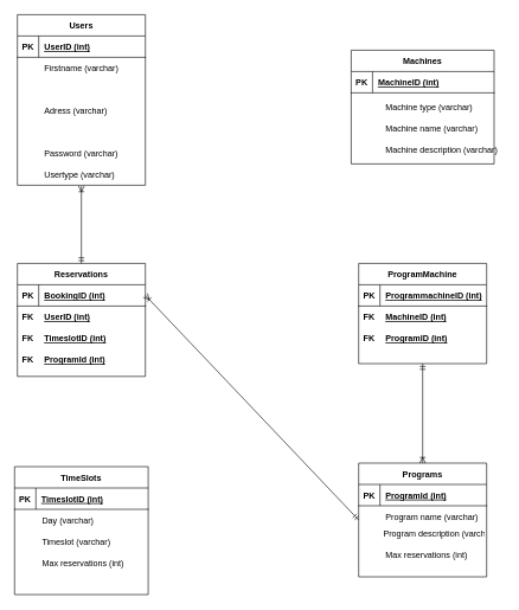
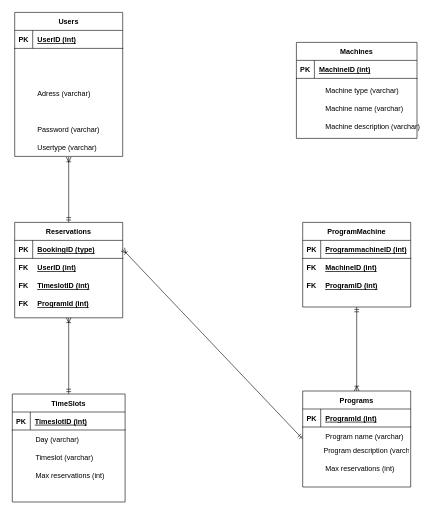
  <mxCell id="0" />
  <mxCell id="1" parent="0" />
  <mxCell id="2" value="Users" style="shape=table;startSize=30;container=1;collapsible=1;childLayout=tableLayout;fixedRows=1;rowLines=0;fontStyle=1;align=center;resizeLast=1;" parent="1" vertex="1"><mxGeometry x="24" y="20" width="180" height="240" as="geometry" /></mxCell>
  <mxCell id="3" value="" style="shape=tableRow;horizontal=0;startSize=0;swimlaneHead=0;swimlaneBody=0;fillColor=none;collapsible=0;dropTarget=0;points=[[0,0.5],[1,0.5]];portConstraint=eastwest;top=0;left=0;right=0;bottom=1;" parent="2" vertex="1"><mxGeometry y="30" width="180" height="30" as="geometry" /></mxCell>
  <mxCell id="4" value="PK" style="shape=partialRectangle;connectable=0;fillColor=none;top=0;left=0;bottom=0;right=0;fontStyle=1;overflow=hidden;" parent="3" vertex="1"><mxGeometry width="30" height="30" as="geometry"><mxRectangle width="30" height="30" as="alternateBounds" /></mxGeometry></mxCell>
  <mxCell id="5" value="UserID (int)" style="shape=partialRectangle;connectable=0;fillColor=none;top=0;left=0;bottom=0;right=0;align=left;spacingLeft=6;fontStyle=5;overflow=hidden;" parent="3" vertex="1"><mxGeometry x="30" width="150" height="30" as="geometry"><mxRectangle width="150" height="30" as="alternateBounds" /></mxGeometry></mxCell>
  <mxCell id="6" value="Reservations" style="shape=table;startSize=30;container=1;collapsible=1;childLayout=tableLayout;fixedRows=1;rowLines=0;fontStyle=1;align=center;resizeLast=1;" parent="1" vertex="1"><mxGeometry x="24" y="370" width="180" height="159" as="geometry" /></mxCell>
  <mxCell id="7" value="" style="shape=tableRow;horizontal=0;startSize=0;swimlaneHead=0;swimlaneBody=0;fillColor=none;collapsible=0;dropTarget=0;points=[[0,0.5],[1,0.5]];portConstraint=eastwest;top=0;left=0;right=0;bottom=1;" parent="6" vertex="1"><mxGeometry y="30" width="180" height="30" as="geometry" /></mxCell>
  <mxCell id="8" value="PK" style="shape=partialRectangle;connectable=0;fillColor=none;top=0;left=0;bottom=0;right=0;fontStyle=1;overflow=hidden;" parent="7" vertex="1"><mxGeometry width="30" height="30" as="geometry"><mxRectangle width="30" height="30" as="alternateBounds" /></mxGeometry></mxCell>
- <mxCell id="9" value="BookingID (int)" style="shape=partialRectangle;connectable=0;fillColor=none;top=0;left=0;bottom=0;right=0;align=left;spacingLeft=6;fontStyle=5;overflow=hidden;" parent="7" vertex="1"><mxGeometry x="30" width="150" height="30" as="geometry"><mxRectangle width="150" height="30" as="alternateBounds" /></mxGeometry></mxCell>
+ <mxCell id="9" value="BookingID (type)" style="shape=partialRectangle;connectable=0;fillColor=none;top=0;left=0;bottom=0;right=0;align=left;spacingLeft=6;fontStyle=5;overflow=hidden;" parent="7" vertex="1"><mxGeometry x="30" width="150" height="30" as="geometry"><mxRectangle width="150" height="30" as="alternateBounds" /></mxGeometry></mxCell>
  <mxCell id="10" value="TimeSlots" style="shape=table;startSize=30;container=1;collapsible=1;childLayout=tableLayout;fixedRows=1;rowLines=0;fontStyle=1;align=center;resizeLast=1;" parent="1" vertex="1"><mxGeometry x="20" y="656" width="188" height="180" as="geometry" /></mxCell>
  <mxCell id="11" value="" style="shape=tableRow;horizontal=0;startSize=0;swimlaneHead=0;swimlaneBody=0;fillColor=none;collapsible=0;dropTarget=0;points=[[0,0.5],[1,0.5]];portConstraint=eastwest;top=0;left=0;right=0;bottom=1;" parent="10" vertex="1"><mxGeometry y="30" width="188" height="30" as="geometry" /></mxCell>
  <mxCell id="12" value="PK" style="shape=partialRectangle;connectable=0;fillColor=none;top=0;left=0;bottom=0;right=0;fontStyle=1;overflow=hidden;" parent="11" vertex="1"><mxGeometry width="30" height="30" as="geometry"><mxRectangle width="30" height="30" as="alternateBounds" /></mxGeometry></mxCell>
  <mxCell id="13" value="TimeslotID (int)" style="shape=partialRectangle;connectable=0;fillColor=none;top=0;left=0;bottom=0;right=0;align=left;spacingLeft=6;fontStyle=5;overflow=hidden;" parent="11" vertex="1"><mxGeometry x="30" width="158" height="30" as="geometry"><mxRectangle width="158" height="30" as="alternateBounds" /></mxGeometry></mxCell>
  <mxCell id="14" value="Machines" style="shape=table;startSize=30;container=1;collapsible=1;childLayout=tableLayout;fixedRows=1;rowLines=0;fontStyle=1;align=center;resizeLast=1;" parent="1" vertex="1"><mxGeometry x="493.5" y="70" width="201" height="160" as="geometry" /></mxCell>
  <mxCell id="15" value="" style="shape=tableRow;horizontal=0;startSize=0;swimlaneHead=0;swimlaneBody=0;fillColor=none;collapsible=0;dropTarget=0;points=[[0,0.5],[1,0.5]];portConstraint=eastwest;top=0;left=0;right=0;bottom=1;" parent="14" vertex="1"><mxGeometry y="30" width="201" height="30" as="geometry" /></mxCell>
  <mxCell id="16" value="PK" style="shape=partialRectangle;connectable=0;fillColor=none;top=0;left=0;bottom=0;right=0;fontStyle=1;overflow=hidden;" parent="15" vertex="1"><mxGeometry width="30" height="30" as="geometry"><mxRectangle width="30" height="30" as="alternateBounds" /></mxGeometry></mxCell>
  <mxCell id="17" value="MachineID (int)" style="shape=partialRectangle;connectable=0;fillColor=none;top=0;left=0;bottom=0;right=0;align=left;spacingLeft=6;fontStyle=5;overflow=hidden;" parent="15" vertex="1"><mxGeometry x="30" width="171" height="30" as="geometry"><mxRectangle width="171" height="30" as="alternateBounds" /></mxGeometry></mxCell>
  <mxCell id="18" value="Password (varchar)" style="shape=partialRectangle;connectable=0;fillColor=none;top=0;left=0;bottom=0;right=0;align=left;spacingLeft=6;overflow=hidden;" parent="1" vertex="1"><mxGeometry x="54" y="200" width="150" height="30" as="geometry"><mxRectangle width="150" height="30" as="alternateBounds" /></mxGeometry></mxCell>
  <mxCell id="19" value="" style="fontSize=12;html=1;endArrow=ERoneToMany;startArrow=ERmandOne;rounded=0;exitX=0.5;exitY=0;exitDx=0;exitDy=0;" parent="1" edge="1" source="6"><mxGeometry width="100" height="100" relative="1" as="geometry"><mxPoint x="247" y="298" as="sourcePoint" /><mxPoint x="114" y="261" as="targetPoint" /><Array as="points" /></mxGeometry></mxCell>
+ <mxCell id="20" value="" style="fontSize=12;html=1;endArrow=ERoneToMany;startArrow=ERmandOne;rounded=0;exitX=0.5;exitY=0;exitDx=0;exitDy=0;entryX=0.5;entryY=1;entryDx=0;entryDy=0;" parent="1" source="10" edge="1" target="6"><mxGeometry width="100" height="100" relative="1" as="geometry"><mxPoint x="124" y="270" as="sourcePoint" /><mxPoint x="114" y="670" as="targetPoint" /><Array as="points" /></mxGeometry></mxCell>
  <mxCell id="21" value="Usertype (varchar)" style="shape=partialRectangle;connectable=0;fillColor=none;top=0;left=0;bottom=0;right=0;align=left;spacingLeft=6;overflow=hidden;" parent="1" vertex="1"><mxGeometry x="54" y="230" width="150" height="30" as="geometry"><mxRectangle width="150" height="30" as="alternateBounds" /></mxGeometry></mxCell>
  <mxCell id="22" value="Day (varchar)" style="shape=partialRectangle;connectable=0;fillColor=none;top=0;left=0;bottom=0;right=0;align=left;spacingLeft=6;overflow=hidden;" parent="1" vertex="1"><mxGeometry x="51" y="716" width="150" height="30" as="geometry"><mxRectangle width="150" height="30" as="alternateBounds" /></mxGeometry></mxCell>
  <mxCell id="23" value="Timeslot (varchar)" style="shape=partialRectangle;connectable=0;fillColor=none;top=0;left=0;bottom=0;right=0;align=left;spacingLeft=6;overflow=hidden;" parent="1" vertex="1"><mxGeometry x="51" y="746" width="150" height="30" as="geometry"><mxRectangle width="150" height="30" as="alternateBounds" /></mxGeometry></mxCell>
  <mxCell id="24" value="Max reservations (int)" style="shape=partialRectangle;connectable=0;fillColor=none;top=0;left=0;bottom=0;right=0;align=left;spacingLeft=6;overflow=hidden;" parent="1" vertex="1"><mxGeometry x="51" y="776" width="150" height="30" as="geometry"><mxRectangle width="150" height="30" as="alternateBounds" /></mxGeometry></mxCell>
- <mxCell id="25" value="Firstname (varchar)" style="shape=partialRectangle;connectable=0;fillColor=none;top=0;left=0;bottom=0;right=0;align=left;spacingLeft=6;overflow=hidden;" parent="1" vertex="1"><mxGeometry x="54" y="80" width="150" height="30" as="geometry"><mxRectangle width="150" height="30" as="alternateBounds" /></mxGeometry></mxCell>
  <mxCell id="26" value="Adress (varchar)" style="shape=partialRectangle;connectable=0;fillColor=none;top=0;left=0;bottom=0;right=0;align=left;spacingLeft=6;overflow=hidden;" parent="1" vertex="1"><mxGeometry x="54" y="140" width="150" height="30" as="geometry"><mxRectangle width="150" height="30" as="alternateBounds" /></mxGeometry></mxCell>
  <mxCell id="27" value="UserID (int)" style="shape=partialRectangle;connectable=0;fillColor=none;top=0;left=0;bottom=0;right=0;align=left;spacingLeft=6;fontStyle=5;overflow=hidden;" parent="1" vertex="1"><mxGeometry x="54" y="430" width="150" height="30" as="geometry"><mxRectangle width="150" height="30" as="alternateBounds" /></mxGeometry></mxCell>
  <mxCell id="28" value="TimeslotID (int)" style="shape=partialRectangle;connectable=0;fillColor=none;top=0;left=0;bottom=0;right=0;align=left;spacingLeft=6;fontStyle=5;overflow=hidden;" parent="1" vertex="1"><mxGeometry x="54" y="460" width="150" height="30" as="geometry"><mxRectangle width="150" height="30" as="alternateBounds" /></mxGeometry></mxCell>
  <mxCell id="29" value="ProgramId (int)" style="shape=partialRectangle;connectable=0;fillColor=none;top=0;left=0;bottom=0;right=0;align=left;spacingLeft=6;fontStyle=5;overflow=hidden;" parent="1" vertex="1"><mxGeometry x="54" y="490" width="150" height="30" as="geometry"><mxRectangle width="150" height="30" as="alternateBounds" /></mxGeometry></mxCell>
  <mxCell id="30" value="FK" style="shape=partialRectangle;connectable=0;fillColor=none;top=0;left=0;bottom=0;right=0;fontStyle=1;overflow=hidden;" parent="1" vertex="1"><mxGeometry x="24" y="430" width="30" height="30" as="geometry"><mxRectangle width="30" height="30" as="alternateBounds" /></mxGeometry></mxCell>
  <mxCell id="31" value="FK" style="shape=partialRectangle;connectable=0;fillColor=none;top=0;left=0;bottom=0;right=0;fontStyle=1;overflow=hidden;" parent="1" vertex="1"><mxGeometry x="24" y="460" width="30" height="30" as="geometry"><mxRectangle width="30" height="30" as="alternateBounds" /></mxGeometry></mxCell>
  <mxCell id="32" value="FK" style="shape=partialRectangle;connectable=0;fillColor=none;top=0;left=0;bottom=0;right=0;fontStyle=1;overflow=hidden;" parent="1" vertex="1"><mxGeometry x="24" y="490" width="30" height="30" as="geometry"><mxRectangle width="30" height="30" as="alternateBounds" /></mxGeometry></mxCell>
  <mxCell id="33" value="Machine type (varchar)" style="shape=partialRectangle;connectable=0;fillColor=none;top=0;left=0;bottom=0;right=0;align=left;spacingLeft=6;overflow=hidden;" parent="1" vertex="1"><mxGeometry x="534" y="135" width="150" height="30" as="geometry"><mxRectangle width="150" height="30" as="alternateBounds" /></mxGeometry></mxCell>
  <mxCell id="34" value="ProgramMachine" style="shape=table;startSize=30;container=1;collapsible=1;childLayout=tableLayout;fixedRows=1;rowLines=0;fontStyle=1;align=center;resizeLast=1;" vertex="1" parent="1"><mxGeometry x="504" y="370" width="180" height="141" as="geometry" /></mxCell>
  <mxCell id="35" value="" style="shape=tableRow;horizontal=0;startSize=0;swimlaneHead=0;swimlaneBody=0;fillColor=none;collapsible=0;dropTarget=0;points=[[0,0.5],[1,0.5]];portConstraint=eastwest;top=0;left=0;right=0;bottom=1;" vertex="1" parent="34"><mxGeometry y="30" width="180" height="30" as="geometry" /></mxCell>
  <mxCell id="36" value="PK" style="shape=partialRectangle;connectable=0;fillColor=none;top=0;left=0;bottom=0;right=0;fontStyle=1;overflow=hidden;" vertex="1" parent="35"><mxGeometry width="30" height="30" as="geometry"><mxRectangle width="30" height="30" as="alternateBounds" /></mxGeometry></mxCell>
  <mxCell id="37" value="ProgrammachineID (int)" style="shape=partialRectangle;connectable=0;fillColor=none;top=0;left=0;bottom=0;right=0;align=left;spacingLeft=6;fontStyle=5;overflow=hidden;" vertex="1" parent="35"><mxGeometry x="30" width="150" height="30" as="geometry"><mxRectangle width="150" height="30" as="alternateBounds" /></mxGeometry></mxCell>
  <mxCell id="38" value="Machine name (varchar)" style="shape=partialRectangle;connectable=0;fillColor=none;top=0;left=0;bottom=0;right=0;align=left;spacingLeft=6;overflow=hidden;" vertex="1" parent="1"><mxGeometry x="534" y="165" width="150" height="30" as="geometry"><mxRectangle width="150" height="30" as="alternateBounds" /></mxGeometry></mxCell>
  <mxCell id="39" value="Machine description (varchar)" style="shape=partialRectangle;connectable=0;fillColor=none;top=0;left=0;bottom=0;right=0;align=left;spacingLeft=6;overflow=hidden;" vertex="1" parent="1"><mxGeometry x="534" y="195" width="174" height="30" as="geometry"><mxRectangle width="150" height="30" as="alternateBounds" /></mxGeometry></mxCell>
  <mxCell id="40" value="" style="fontSize=12;html=1;endArrow=ERoneToMany;startArrow=ERmandOne;rounded=0;exitX=0;exitY=0.5;exitDx=0;exitDy=0;entryX=1;entryY=0.5;entryDx=0;entryDy=0;" edge="1" parent="1" source="45" target="7"><mxGeometry width="100" height="100" relative="1" as="geometry"><mxPoint x="501" y="803" as="sourcePoint" /><mxPoint x="204" y="487" as="targetPoint" /><Array as="points" /></mxGeometry></mxCell>
  <mxCell id="41" value="FK" style="shape=partialRectangle;connectable=0;fillColor=none;top=0;left=0;bottom=0;right=0;fontStyle=1;overflow=hidden;" vertex="1" parent="1"><mxGeometry x="504" y="430" width="30" height="30" as="geometry"><mxRectangle width="30" height="30" as="alternateBounds" /></mxGeometry></mxCell>
  <mxCell id="42" value="MachineID (int)" style="shape=partialRectangle;connectable=0;fillColor=none;top=0;left=0;bottom=0;right=0;align=left;spacingLeft=6;fontStyle=5;overflow=hidden;" vertex="1" parent="1"><mxGeometry x="534" y="430" width="150" height="30" as="geometry"><mxRectangle width="150" height="30" as="alternateBounds" /></mxGeometry></mxCell>
  <mxCell id="43" value="ProgramID (int)" style="shape=partialRectangle;connectable=0;fillColor=none;top=0;left=0;bottom=0;right=0;align=left;spacingLeft=6;fontStyle=5;overflow=hidden;" vertex="1" parent="1"><mxGeometry x="534" y="460" width="150" height="30" as="geometry"><mxRectangle width="150" height="30" as="alternateBounds" /></mxGeometry></mxCell>
  <mxCell id="44" value="FK" style="shape=partialRectangle;connectable=0;fillColor=none;top=0;left=0;bottom=0;right=0;fontStyle=1;overflow=hidden;" vertex="1" parent="1"><mxGeometry x="504" y="460" width="30" height="30" as="geometry"><mxRectangle width="30" height="30" as="alternateBounds" /></mxGeometry></mxCell>
  <mxCell id="45" value="Programs" style="shape=table;startSize=30;container=1;collapsible=1;childLayout=tableLayout;fixedRows=1;rowLines=0;fontStyle=1;align=center;resizeLast=1;" vertex="1" parent="1"><mxGeometry x="504" y="651" width="180" height="160" as="geometry" /></mxCell>
  <mxCell id="46" value="" style="shape=tableRow;horizontal=0;startSize=0;swimlaneHead=0;swimlaneBody=0;fillColor=none;collapsible=0;dropTarget=0;points=[[0,0.5],[1,0.5]];portConstraint=eastwest;top=0;left=0;right=0;bottom=1;" vertex="1" parent="45"><mxGeometry y="30" width="180" height="30" as="geometry" /></mxCell>
  <mxCell id="47" value="PK" style="shape=partialRectangle;connectable=0;fillColor=none;top=0;left=0;bottom=0;right=0;fontStyle=1;overflow=hidden;" vertex="1" parent="46"><mxGeometry width="30" height="30" as="geometry"><mxRectangle width="30" height="30" as="alternateBounds" /></mxGeometry></mxCell>
  <mxCell id="48" value="ProgramId (int)" style="shape=partialRectangle;connectable=0;fillColor=none;top=0;left=0;bottom=0;right=0;align=left;spacingLeft=6;fontStyle=5;overflow=hidden;" vertex="1" parent="46"><mxGeometry x="30" width="150" height="30" as="geometry"><mxRectangle width="150" height="30" as="alternateBounds" /></mxGeometry></mxCell>
  <mxCell id="49" value="Max reservations (int)" style="shape=partialRectangle;connectable=0;fillColor=none;top=0;left=0;bottom=0;right=0;align=left;spacingLeft=6;overflow=hidden;" vertex="1" parent="1"><mxGeometry x="534" y="765" width="150" height="30" as="geometry"><mxRectangle width="150" height="30" as="alternateBounds" /></mxGeometry></mxCell>
  <mxCell id="50" value="Program name (varchar)" style="shape=partialRectangle;connectable=0;fillColor=none;top=0;left=0;bottom=0;right=0;align=left;spacingLeft=6;overflow=hidden;" vertex="1" parent="1"><mxGeometry x="534" y="711" width="150" height="30" as="geometry"><mxRectangle width="150" height="30" as="alternateBounds" /></mxGeometry></mxCell>
  <mxCell id="51" value="" style="fontSize=12;html=1;endArrow=ERoneToMany;startArrow=ERmandOne;rounded=0;entryX=0.5;entryY=0;entryDx=0;entryDy=0;exitX=0.5;exitY=1;exitDx=0;exitDy=0;" edge="1" parent="1" source="34" target="45"><mxGeometry width="100" height="100" relative="1" as="geometry"><mxPoint x="591" y="584" as="sourcePoint" /><mxPoint x="379" y="739" as="targetPoint" /><Array as="points" /></mxGeometry></mxCell>
  <mxCell id="52" value="Program description (varchar)" style="shape=partialRectangle;connectable=0;fillColor=none;top=0;left=0;bottom=0;right=0;align=left;spacingLeft=6;overflow=hidden;" vertex="1" parent="1"><mxGeometry x="531" y="735" width="150" height="30" as="geometry"><mxRectangle width="150" height="30" as="alternateBounds" /></mxGeometry></mxCell>
